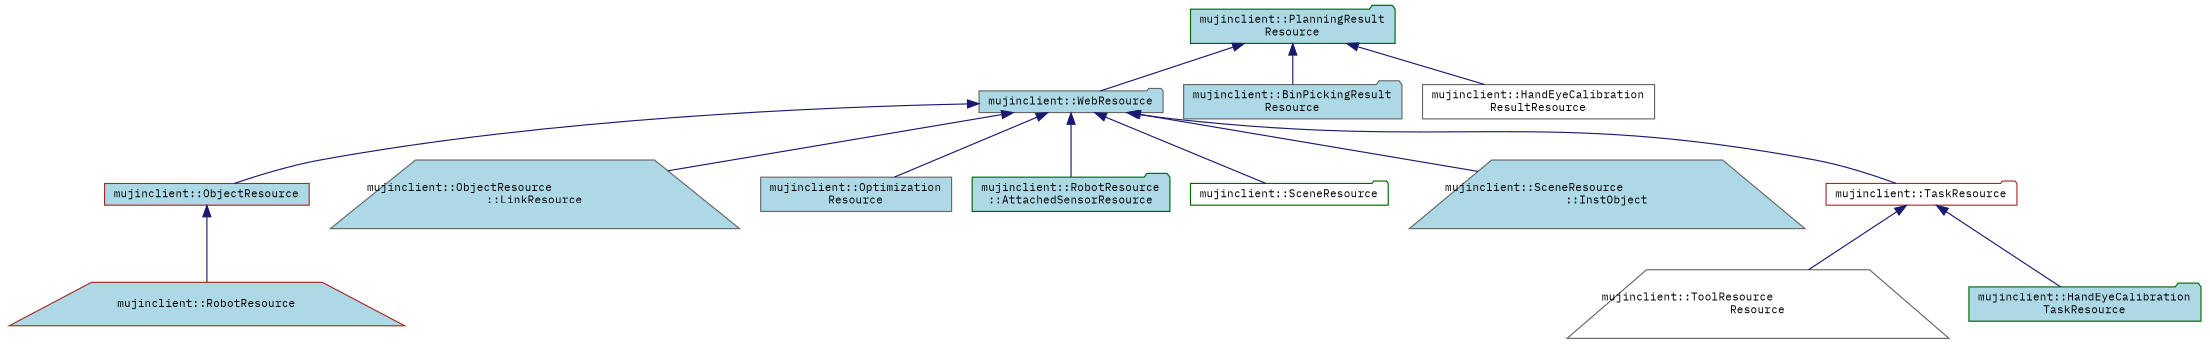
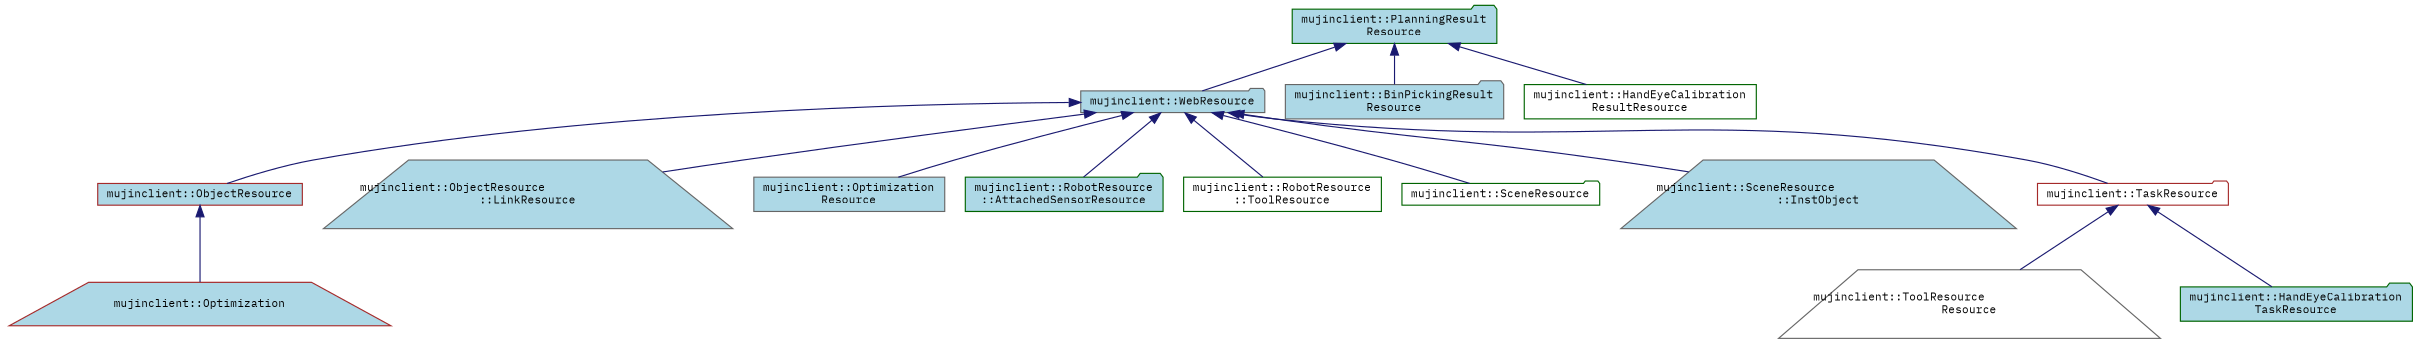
  digraph {
    fontname="IBM Plex Mono"
    rankdir=TB
    node [color=gray40 fillcolor=lightblue fontname="IBM Plex Mono" fontsize=10 shape=folder style=filled]
    edge [color=midnightblue dir=back fontname="IBM Plex Mono" fontsize=10 labelfontname=Helvetica labelfontsize=10 style=solid]
    n1 [fontcolor=black height=0.2 label="mujinclient::WebResource" width=0.4]
    n2 [color=brown height=0.2 label="mujinclient::ObjectResource" shape=box width=0.4]
    n3 [height=0.2 label="mujinclient::ObjectResource\l::LinkResource" shape=trapezium width=0.4]
    n4 [height=0.2 label="mujinclient::Optimization\lResource" shape=box width=0.4]
    n5 [color=darkgreen height=0.2 label="mujinclient::RobotResource\l::AttachedSensorResource" width=0.4]
+   n6 [color=darkgreen fillcolor=white height=0.2 label="mujinclient::RobotResource\l::ToolResource" shape=box width=0.4]
    n7 [color=darkgreen fillcolor=white height=0.2 label="mujinclient::SceneResource" width=0.4]
    n8 [height=0.2 label="mujinclient::SceneResource\l::InstObject" shape=trapezium width=0.4]
    n9 [color=brown fillcolor=white height=0.2 label="mujinclient::TaskResource" width=0.4]
-   n10 [color=brown height=0.2 label="mujinclient::RobotResource" shape=trapezium width=0.4]
+   n10 [color=brown height=0.2 label="mujinclient::Optimization" shape=trapezium width=0.4]
    n11 [color=darkgreen height=0.2 label="mujinclient::PlanningResult\lResource" width=0.4]
    n12 [height=0.2 label="mujinclient::BinPickingResult\lResource" width=0.4]
-   n13 [fillcolor=white height=0.2 label="mujinclient::HandEyeCalibration\lResultResource" shape=box width=0.4]
+   n13 [color=darkgreen fillcolor=white height=0.2 label="mujinclient::HandEyeCalibration\lResultResource" shape=box width=0.4]
    n14 [fillcolor=white height=0.2 label="mujinclient::ToolResource\lResource" shape=trapezium width=0.4]
    n15 [color=darkgreen height=0.2 label="mujinclient::HandEyeCalibration\lTaskResource" width=0.4]
    n1 -> n2
    n1 -> n3
    n1 -> n4
    n1 -> n5
+   n1 -> n6
    n1 -> n7
    n1 -> n8
    n1 -> n9
    n2 -> n10
    n9 -> n14
    n9 -> n15
    n11 -> n1
    n11 -> n12
    n11 -> n13
  }
